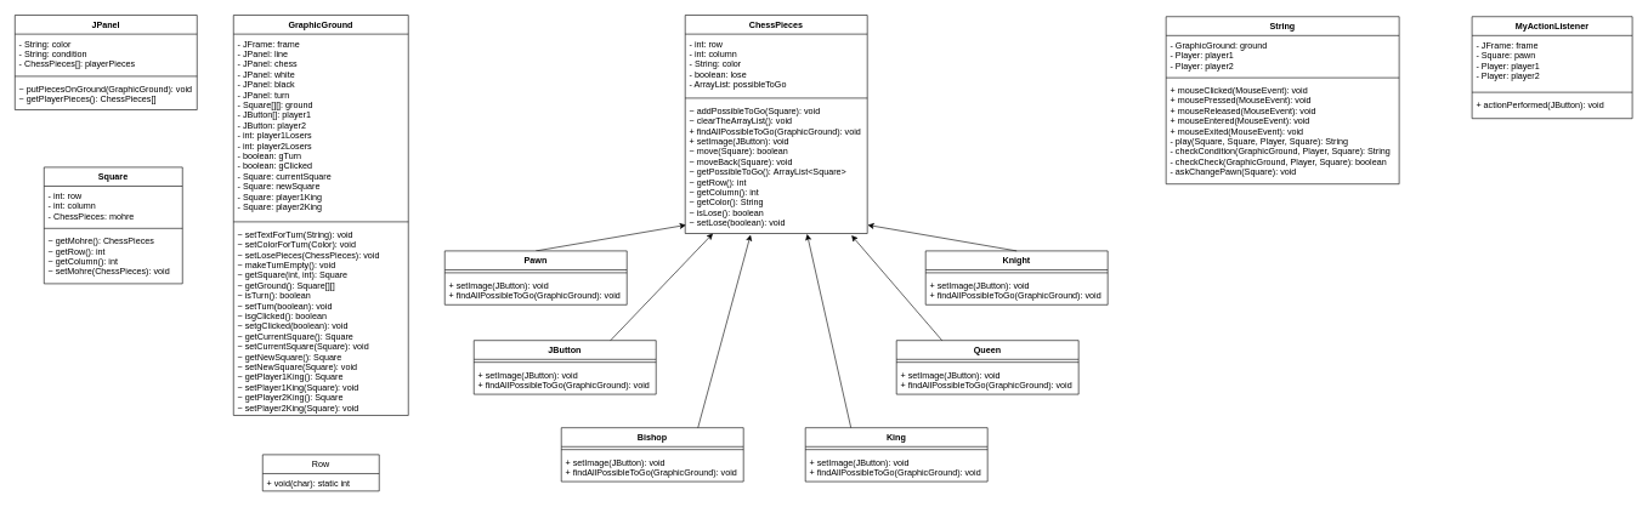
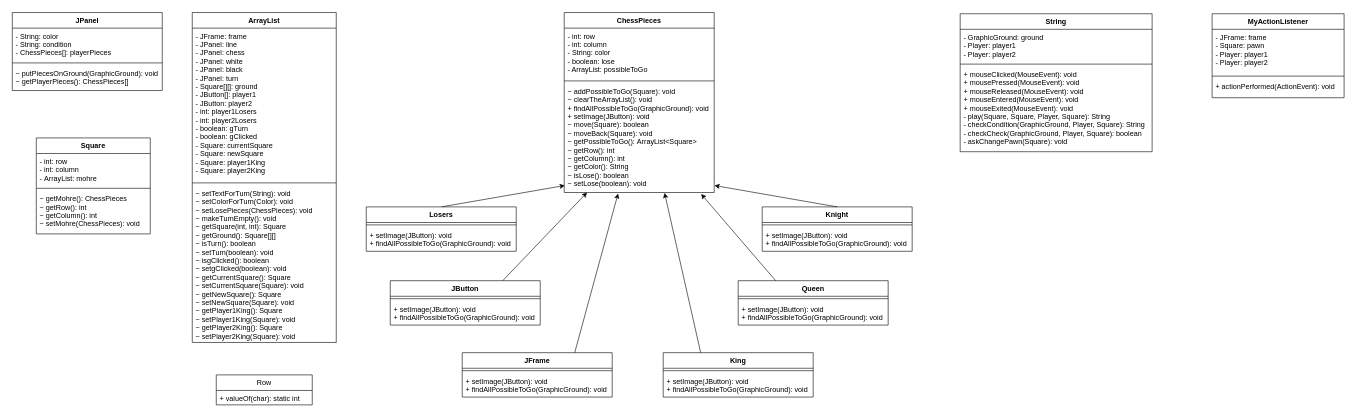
  <mxCell id="0" />
  <mxCell id="1" parent="0" />
  <mxCell id="2" value="ChessPieces" style="swimlane;fontStyle=1;align=center;verticalAlign=top;childLayout=stackLayout;horizontal=1;startSize=26;horizontalStack=0;resizeParent=1;resizeParentMax=0;resizeLast=0;collapsible=1;marginBottom=0;" parent="1" vertex="1"><mxGeometry x="940" y="20" width="250" height="300" as="geometry" /></mxCell>
  <mxCell id="3" value="- int: row&#10;- int: column&#10;- String: color&#10;- boolean: lose&#10;- ArrayList: possibleToGo&#10;" style="text;strokeColor=none;fillColor=none;align=left;verticalAlign=top;spacingLeft=4;spacingRight=4;overflow=hidden;rotatable=0;points=[[0,0.5],[1,0.5]];portConstraint=eastwest;" parent="2" vertex="1"><mxGeometry y="26" width="250" height="84" as="geometry" /></mxCell>
  <mxCell id="4" value="" style="line;strokeWidth=1;fillColor=none;align=left;verticalAlign=middle;spacingTop=-1;spacingLeft=3;spacingRight=3;rotatable=0;labelPosition=right;points=[];portConstraint=eastwest;" parent="2" vertex="1"><mxGeometry y="110" width="250" height="8" as="geometry" /></mxCell>
  <mxCell id="5" value="~ addPossibleToGo(Square): void&#10;~ clearTheArrayList(): void&#10;+ findAllPossibleToGo(GraphicGround): void&#10;+ setImage(JButton): void&#10;~ move(Square): boolean&#10;~ moveBack(Square): void&#10;~ getPossibleToGo(): ArrayList&lt;Square&gt;&#10;~ getRow(): int&#10;~ getColumn(): int&#10;~ getColor(): String&#10;~ isLose(): boolean&#10;~ setLose(boolean): void&#10;" style="text;strokeColor=none;fillColor=none;align=left;verticalAlign=top;spacingLeft=4;spacingRight=4;overflow=hidden;rotatable=0;points=[[0,0.5],[1,0.5]];portConstraint=eastwest;fontStyle=0" parent="2" vertex="1"><mxGeometry y="118" width="250" height="182" as="geometry" /></mxCell>
  <mxCell id="6" value="" style="endArrow=classic;html=1;entryX=0.004;entryY=0.936;entryDx=0;entryDy=0;entryPerimeter=0;exitX=0.5;exitY=0;exitDx=0;exitDy=0;" parent="1" source="7" target="5" edge="1"><mxGeometry width="50" height="50" relative="1" as="geometry"><mxPoint x="759" y="426" as="sourcePoint" /><mxPoint x="960" y="384" as="targetPoint" /></mxGeometry></mxCell>
- <mxCell id="7" value="Pawn" style="swimlane;fontStyle=1;align=center;verticalAlign=top;childLayout=stackLayout;horizontal=1;startSize=26;horizontalStack=0;resizeParent=1;resizeParentMax=0;resizeLast=0;collapsible=1;marginBottom=0;" parent="1" vertex="1"><mxGeometry x="610" y="344" width="250" height="74" as="geometry" /></mxCell>
+ <mxCell id="7" value="Losers" style="swimlane;fontStyle=1;align=center;verticalAlign=top;childLayout=stackLayout;horizontal=1;startSize=26;horizontalStack=0;resizeParent=1;resizeParentMax=0;resizeLast=0;collapsible=1;marginBottom=0;" parent="1" vertex="1"><mxGeometry x="610" y="344" width="250" height="74" as="geometry" /></mxCell>
  <mxCell id="8" value="" style="line;strokeWidth=1;fillColor=none;align=left;verticalAlign=middle;spacingTop=-1;spacingLeft=3;spacingRight=3;rotatable=0;labelPosition=right;points=[];portConstraint=eastwest;" parent="7" vertex="1"><mxGeometry y="26" width="250" height="8" as="geometry" /></mxCell>
  <mxCell id="9" value="+ setImage(JButton): void&#10;+ findAllPossibleToGo(GraphicGround): void" style="text;strokeColor=none;fillColor=none;align=left;verticalAlign=top;spacingLeft=4;spacingRight=4;overflow=hidden;rotatable=0;points=[[0,0.5],[1,0.5]];portConstraint=eastwest;" parent="7" vertex="1"><mxGeometry y="34" width="250" height="40" as="geometry" /></mxCell>
  <mxCell id="10" value="JButton" style="swimlane;fontStyle=1;align=center;verticalAlign=top;childLayout=stackLayout;horizontal=1;startSize=26;horizontalStack=0;resizeParent=1;resizeParentMax=0;resizeLast=0;collapsible=1;marginBottom=0;" parent="1" vertex="1"><mxGeometry x="650" y="467" width="250" height="74" as="geometry" /></mxCell>
  <mxCell id="11" value="" style="line;strokeWidth=1;fillColor=none;align=left;verticalAlign=middle;spacingTop=-1;spacingLeft=3;spacingRight=3;rotatable=0;labelPosition=right;points=[];portConstraint=eastwest;" parent="10" vertex="1"><mxGeometry y="26" width="250" height="8" as="geometry" /></mxCell>
  <mxCell id="12" value="+ setImage(JButton): void&#10;+ findAllPossibleToGo(GraphicGround): void" style="text;strokeColor=none;fillColor=none;align=left;verticalAlign=top;spacingLeft=4;spacingRight=4;overflow=hidden;rotatable=0;points=[[0,0.5],[1,0.5]];portConstraint=eastwest;" parent="10" vertex="1"><mxGeometry y="34" width="250" height="40" as="geometry" /></mxCell>
  <mxCell id="13" value="" style="endArrow=classic;html=1;exitX=0.75;exitY=0;exitDx=0;exitDy=0;" parent="1" source="10" target="5" edge="1"><mxGeometry width="50" height="50" relative="1" as="geometry"><mxPoint x="670" y="704" as="sourcePoint" /><mxPoint x="980" y="297" as="targetPoint" /></mxGeometry></mxCell>
  <mxCell id="14" value="Knight" style="swimlane;fontStyle=1;align=center;verticalAlign=top;childLayout=stackLayout;horizontal=1;startSize=26;horizontalStack=0;resizeParent=1;resizeParentMax=0;resizeLast=0;collapsible=1;marginBottom=0;" parent="1" vertex="1"><mxGeometry x="1270" y="344" width="250" height="74" as="geometry" /></mxCell>
  <mxCell id="15" value="" style="line;strokeWidth=1;fillColor=none;align=left;verticalAlign=middle;spacingTop=-1;spacingLeft=3;spacingRight=3;rotatable=0;labelPosition=right;points=[];portConstraint=eastwest;" parent="14" vertex="1"><mxGeometry y="26" width="250" height="8" as="geometry" /></mxCell>
  <mxCell id="16" value="+ setImage(JButton): void&#10;+ findAllPossibleToGo(GraphicGround): void" style="text;strokeColor=none;fillColor=none;align=left;verticalAlign=top;spacingLeft=4;spacingRight=4;overflow=hidden;rotatable=0;points=[[0,0.5],[1,0.5]];portConstraint=eastwest;" parent="14" vertex="1"><mxGeometry y="34" width="250" height="40" as="geometry" /></mxCell>
  <mxCell id="17" value="" style="endArrow=classic;html=1;entryX=1.002;entryY=0.936;entryDx=0;entryDy=0;entryPerimeter=0;exitX=0.5;exitY=0;exitDx=0;exitDy=0;" parent="1" source="14" target="5" edge="1"><mxGeometry width="50" height="50" relative="1" as="geometry"><mxPoint x="670" y="714" as="sourcePoint" /><mxPoint x="720" y="664" as="targetPoint" /></mxGeometry></mxCell>
- <mxCell id="18" value="Bishop" style="swimlane;fontStyle=1;align=center;verticalAlign=top;childLayout=stackLayout;horizontal=1;startSize=26;horizontalStack=0;resizeParent=1;resizeParentMax=0;resizeLast=0;collapsible=1;marginBottom=0;" parent="1" vertex="1"><mxGeometry x="770" y="587" width="250" height="74" as="geometry" /></mxCell>
+ <mxCell id="18" value="JFrame" style="swimlane;fontStyle=1;align=center;verticalAlign=top;childLayout=stackLayout;horizontal=1;startSize=26;horizontalStack=0;resizeParent=1;resizeParentMax=0;resizeLast=0;collapsible=1;marginBottom=0;" parent="1" vertex="1"><mxGeometry x="770" y="587" width="250" height="74" as="geometry" /></mxCell>
  <mxCell id="19" value="" style="line;strokeWidth=1;fillColor=none;align=left;verticalAlign=middle;spacingTop=-1;spacingLeft=3;spacingRight=3;rotatable=0;labelPosition=right;points=[];portConstraint=eastwest;" parent="18" vertex="1"><mxGeometry y="26" width="250" height="8" as="geometry" /></mxCell>
  <mxCell id="20" value="+ setImage(JButton): void&#10;+ findAllPossibleToGo(GraphicGround): void" style="text;strokeColor=none;fillColor=none;align=left;verticalAlign=top;spacingLeft=4;spacingRight=4;overflow=hidden;rotatable=0;points=[[0,0.5],[1,0.5]];portConstraint=eastwest;" parent="18" vertex="1"><mxGeometry y="34" width="250" height="40" as="geometry" /></mxCell>
  <mxCell id="21" value="" style="endArrow=classic;html=1;entryX=0.359;entryY=1.01;entryDx=0;entryDy=0;entryPerimeter=0;exitX=0.75;exitY=0;exitDx=0;exitDy=0;" parent="1" target="5" edge="1" source="18"><mxGeometry width="50" height="50" relative="1" as="geometry"><mxPoint x="1000" y="654" as="sourcePoint" /><mxPoint x="720" y="764" as="targetPoint" /></mxGeometry></mxCell>
  <mxCell id="22" value="Queen" style="swimlane;fontStyle=1;align=center;verticalAlign=top;childLayout=stackLayout;horizontal=1;startSize=26;horizontalStack=0;resizeParent=1;resizeParentMax=0;resizeLast=0;collapsible=1;marginBottom=0;" parent="1" vertex="1"><mxGeometry x="1230" y="467" width="250" height="74" as="geometry" /></mxCell>
  <mxCell id="23" value="" style="line;strokeWidth=1;fillColor=none;align=left;verticalAlign=middle;spacingTop=-1;spacingLeft=3;spacingRight=3;rotatable=0;labelPosition=right;points=[];portConstraint=eastwest;" parent="22" vertex="1"><mxGeometry y="26" width="250" height="8" as="geometry" /></mxCell>
  <mxCell id="24" value="+ setImage(JButton): void&#10;+ findAllPossibleToGo(GraphicGround): void" style="text;strokeColor=none;fillColor=none;align=left;verticalAlign=top;spacingLeft=4;spacingRight=4;overflow=hidden;rotatable=0;points=[[0,0.5],[1,0.5]];portConstraint=eastwest;" parent="22" vertex="1"><mxGeometry y="34" width="250" height="40" as="geometry" /></mxCell>
  <mxCell id="25" value="" style="endArrow=classic;html=1;exitX=0.25;exitY=0;exitDx=0;exitDy=0;entryX=0.913;entryY=1.014;entryDx=0;entryDy=0;entryPerimeter=0;" parent="1" source="22" target="5" edge="1"><mxGeometry width="50" height="50" relative="1" as="geometry"><mxPoint x="670" y="814" as="sourcePoint" /><mxPoint x="1155" y="296" as="targetPoint" /></mxGeometry></mxCell>
  <mxCell id="26" value="King" style="swimlane;fontStyle=1;align=center;verticalAlign=top;childLayout=stackLayout;horizontal=1;startSize=26;horizontalStack=0;resizeParent=1;resizeParentMax=0;resizeLast=0;collapsible=1;marginBottom=0;" parent="1" vertex="1"><mxGeometry x="1105" y="587" width="250" height="74" as="geometry" /></mxCell>
  <mxCell id="27" value="" style="line;strokeWidth=1;fillColor=none;align=left;verticalAlign=middle;spacingTop=-1;spacingLeft=3;spacingRight=3;rotatable=0;labelPosition=right;points=[];portConstraint=eastwest;" parent="26" vertex="1"><mxGeometry y="26" width="250" height="8" as="geometry" /></mxCell>
  <mxCell id="28" value="+ setImage(JButton): void&#10;+ findAllPossibleToGo(GraphicGround): void" style="text;strokeColor=none;fillColor=none;align=left;verticalAlign=top;spacingLeft=4;spacingRight=4;overflow=hidden;rotatable=0;points=[[0,0.5],[1,0.5]];portConstraint=eastwest;" parent="26" vertex="1"><mxGeometry y="34" width="250" height="40" as="geometry" /></mxCell>
  <mxCell id="29" value="" style="endArrow=classic;html=1;exitX=0.25;exitY=0;exitDx=0;exitDy=0;entryX=0.669;entryY=1.004;entryDx=0;entryDy=0;entryPerimeter=0;" parent="1" source="26" target="5" edge="1"><mxGeometry width="50" height="50" relative="1" as="geometry"><mxPoint x="670" y="814" as="sourcePoint" /><mxPoint x="1101" y="297" as="targetPoint" /></mxGeometry></mxCell>
  <mxCell id="30" value="JPanel" style="swimlane;fontStyle=1;align=center;verticalAlign=top;childLayout=stackLayout;horizontal=1;startSize=26;horizontalStack=0;resizeParent=1;resizeParentMax=0;resizeLast=0;collapsible=1;marginBottom=0;" parent="1" vertex="1"><mxGeometry x="20" y="20" width="250" height="130" as="geometry" /></mxCell>
  <mxCell id="31" value="- String: color&#10;- String: condition&#10;- ChessPieces[]: playerPieces" style="text;strokeColor=none;fillColor=none;align=left;verticalAlign=top;spacingLeft=4;spacingRight=4;overflow=hidden;rotatable=0;points=[[0,0.5],[1,0.5]];portConstraint=eastwest;" parent="30" vertex="1"><mxGeometry y="26" width="250" height="54" as="geometry" /></mxCell>
  <mxCell id="32" value="" style="line;strokeWidth=1;fillColor=none;align=left;verticalAlign=middle;spacingTop=-1;spacingLeft=3;spacingRight=3;rotatable=0;labelPosition=right;points=[];portConstraint=eastwest;" parent="30" vertex="1"><mxGeometry y="80" width="250" height="8" as="geometry" /></mxCell>
  <mxCell id="33" value="~ putPiecesOnGround(GraphicGround): void&#10;~ getPlayerPieces(): ChessPieces[]" style="text;strokeColor=none;fillColor=none;align=left;verticalAlign=top;spacingLeft=4;spacingRight=4;overflow=hidden;rotatable=0;points=[[0,0.5],[1,0.5]];portConstraint=eastwest;" parent="30" vertex="1"><mxGeometry y="88" width="250" height="42" as="geometry" /></mxCell>
  <mxCell id="34" value="String" style="swimlane;fontStyle=1;align=center;verticalAlign=top;childLayout=stackLayout;horizontal=1;startSize=26;horizontalStack=0;resizeParent=1;resizeParentMax=0;resizeLast=0;collapsible=1;marginBottom=0;" parent="1" vertex="1"><mxGeometry x="1600" y="22" width="320" height="230" as="geometry" /></mxCell>
  <mxCell id="35" value="- GraphicGround: ground&#10;- Player: player1&#10;- Player: player2&#10;" style="text;strokeColor=none;fillColor=none;align=left;verticalAlign=top;spacingLeft=4;spacingRight=4;overflow=hidden;rotatable=0;points=[[0,0.5],[1,0.5]];portConstraint=eastwest;" parent="34" vertex="1"><mxGeometry y="26" width="320" height="54" as="geometry" /></mxCell>
  <mxCell id="36" value="" style="line;strokeWidth=1;fillColor=none;align=left;verticalAlign=middle;spacingTop=-1;spacingLeft=3;spacingRight=3;rotatable=0;labelPosition=right;points=[];portConstraint=eastwest;" parent="34" vertex="1"><mxGeometry y="80" width="320" height="8" as="geometry" /></mxCell>
  <mxCell id="37" value="+ mouseClicked(MouseEvent): void&#10;+ mousePressed(MouseEvent): void&#10;+ mouseReleased(MouseEvent): void&#10;+ mouseEntered(MouseEvent): void&#10;+ mouseExited(MouseEvent): void&#10;- play(Square, Square, Player, Square): String&#10;- checkCondition(GraphicGround, Player, Square): String&#10;- checkCheck(GraphicGround, Player, Square): boolean&#10;- askChangePawn(Square): void&#10;" style="text;strokeColor=none;fillColor=none;align=left;verticalAlign=top;spacingLeft=4;spacingRight=4;overflow=hidden;rotatable=0;points=[[0,0.5],[1,0.5]];portConstraint=eastwest;" parent="34" vertex="1"><mxGeometry y="88" width="320" height="142" as="geometry" /></mxCell>
- <mxCell id="38" value="GraphicGround" style="swimlane;fontStyle=1;align=center;verticalAlign=top;childLayout=stackLayout;horizontal=1;startSize=26;horizontalStack=0;resizeParent=1;resizeParentMax=0;resizeLast=0;collapsible=1;marginBottom=0;" parent="1" vertex="1"><mxGeometry x="320" y="20" width="240" height="550" as="geometry" /></mxCell>
+ <mxCell id="38" value="ArrayList" style="swimlane;fontStyle=1;align=center;verticalAlign=top;childLayout=stackLayout;horizontal=1;startSize=26;horizontalStack=0;resizeParent=1;resizeParentMax=0;resizeLast=0;collapsible=1;marginBottom=0;" parent="1" vertex="1"><mxGeometry x="320" y="20" width="240" height="550" as="geometry" /></mxCell>
  <mxCell id="39" value="- JFrame: frame&#10;- JPanel: line&#10;- JPanel: chess&#10;- JPanel: white&#10;- JPanel: black&#10;- JPanel: turn&#10;- Square[][]: ground&#10;- JButton[]: player1&#10;- JButton: player2&#10;- int: player1Losers&#10;- int: player2Losers&#10;- boolean: gTurn&#10;- boolean: gClicked&#10;- Square: currentSquare&#10;- Square: newSquare&#10;- Square: player1King&#10;- Square: player2King" style="text;strokeColor=none;fillColor=none;align=left;verticalAlign=top;spacingLeft=4;spacingRight=4;overflow=hidden;rotatable=0;points=[[0,0.5],[1,0.5]];portConstraint=eastwest;" parent="38" vertex="1"><mxGeometry y="26" width="240" height="254" as="geometry" /></mxCell>
  <mxCell id="40" value="" style="line;strokeWidth=1;fillColor=none;align=left;verticalAlign=middle;spacingTop=-1;spacingLeft=3;spacingRight=3;rotatable=0;labelPosition=right;points=[];portConstraint=eastwest;" parent="38" vertex="1"><mxGeometry y="280" width="240" height="8" as="geometry" /></mxCell>
  <mxCell id="41" value="~ setTextForTurn(String): void&#10;~ setColorForTurn(Color): void&#10;~ setLosePieces(ChessPieces): void&#10;~ makeTurnEmpty(): void&#10;~ getSquare(int, int): Square&#10;~ getGround(): Square[][]&#10;~ isTurn(): boolean&#10;~ setTurn(boolean): void&#10;~ isgClicked(): boolean&#10;~ setgClicked(boolean): void&#10;~ getCurrentSquare(): Square&#10;~ setCurrentSquare(Square): void&#10;~ getNewSquare(): Square&#10;~ setNewSquare(Square): void&#10;~ getPlayer1King(): Square&#10;~ setPlayer1King(Square): void&#10;~ getPlayer2King(): Square&#10;~ setPlayer2King(Square): void" style="text;strokeColor=none;fillColor=none;align=left;verticalAlign=top;spacingLeft=4;spacingRight=4;overflow=hidden;rotatable=0;points=[[0,0.5],[1,0.5]];portConstraint=eastwest;" parent="38" vertex="1"><mxGeometry y="288" width="240" height="262" as="geometry" /></mxCell>
  <mxCell id="42" value="Square" style="swimlane;fontStyle=1;align=center;verticalAlign=top;childLayout=stackLayout;horizontal=1;startSize=26;horizontalStack=0;resizeParent=1;resizeParentMax=0;resizeLast=0;collapsible=1;marginBottom=0;" parent="1" vertex="1"><mxGeometry x="60" y="229" width="190" height="160" as="geometry" /></mxCell>
- <mxCell id="43" value="- int: row&#10;- int: column&#10;- ChessPieces: mohre" style="text;strokeColor=none;fillColor=none;align=left;verticalAlign=top;spacingLeft=4;spacingRight=4;overflow=hidden;rotatable=0;points=[[0,0.5],[1,0.5]];portConstraint=eastwest;" parent="42" vertex="1"><mxGeometry y="26" width="190" height="54" as="geometry" /></mxCell>
+ <mxCell id="43" value="- int: row&#10;- int: column&#10;- ArrayList: mohre" style="text;strokeColor=none;fillColor=none;align=left;verticalAlign=top;spacingLeft=4;spacingRight=4;overflow=hidden;rotatable=0;points=[[0,0.5],[1,0.5]];portConstraint=eastwest;" parent="42" vertex="1"><mxGeometry y="26" width="190" height="54" as="geometry" /></mxCell>
  <mxCell id="44" value="" style="line;strokeWidth=1;fillColor=none;align=left;verticalAlign=middle;spacingTop=-1;spacingLeft=3;spacingRight=3;rotatable=0;labelPosition=right;points=[];portConstraint=eastwest;" parent="42" vertex="1"><mxGeometry y="80" width="190" height="8" as="geometry" /></mxCell>
  <mxCell id="45" value="~ getMohre(): ChessPieces&#10;~ getRow(): int&#10;~ getColumn(): int&#10;~ setMohre(ChessPieces): void&#10;" style="text;strokeColor=none;fillColor=none;align=left;verticalAlign=top;spacingLeft=4;spacingRight=4;overflow=hidden;rotatable=0;points=[[0,0.5],[1,0.5]];portConstraint=eastwest;" parent="42" vertex="1"><mxGeometry y="88" width="190" height="72" as="geometry" /></mxCell>
  <mxCell id="46" value="MyActionListener" style="swimlane;fontStyle=1;align=center;verticalAlign=top;childLayout=stackLayout;horizontal=1;startSize=26;horizontalStack=0;resizeParent=1;resizeParentMax=0;resizeLast=0;collapsible=1;marginBottom=0;" vertex="1" parent="1"><mxGeometry x="2020" y="22" width="220" height="140" as="geometry" /></mxCell>
  <mxCell id="47" value="- JFrame: frame&#10;- Square: pawn&#10;- Player: player1&#10;- Player: player2&#10;" style="text;strokeColor=none;fillColor=none;align=left;verticalAlign=top;spacingLeft=4;spacingRight=4;overflow=hidden;rotatable=0;points=[[0,0.5],[1,0.5]];portConstraint=eastwest;" vertex="1" parent="46"><mxGeometry y="26" width="220" height="74" as="geometry" /></mxCell>
  <mxCell id="48" value="" style="line;strokeWidth=1;fillColor=none;align=left;verticalAlign=middle;spacingTop=-1;spacingLeft=3;spacingRight=3;rotatable=0;labelPosition=right;points=[];portConstraint=eastwest;" vertex="1" parent="46"><mxGeometry y="100" width="220" height="8" as="geometry" /></mxCell>
- <mxCell id="49" value="+ actionPerformed(JButton): void&#10;" style="text;strokeColor=none;fillColor=none;align=left;verticalAlign=top;spacingLeft=4;spacingRight=4;overflow=hidden;rotatable=0;points=[[0,0.5],[1,0.5]];portConstraint=eastwest;" vertex="1" parent="46"><mxGeometry y="108" width="220" height="32" as="geometry" /></mxCell>
+ <mxCell id="49" value="+ actionPerformed(ActionEvent): void&#10;" style="text;strokeColor=none;fillColor=none;align=left;verticalAlign=top;spacingLeft=4;spacingRight=4;overflow=hidden;rotatable=0;points=[[0,0.5],[1,0.5]];portConstraint=eastwest;" vertex="1" parent="46"><mxGeometry y="108" width="220" height="32" as="geometry" /></mxCell>
  <mxCell id="50" value="Row" style="swimlane;fontStyle=0;childLayout=stackLayout;horizontal=1;startSize=26;fillColor=none;horizontalStack=0;resizeParent=1;resizeParentMax=0;resizeLast=0;collapsible=1;marginBottom=0;" vertex="1" parent="1"><mxGeometry x="360" y="624" width="160" height="50" as="geometry" /></mxCell>
- <mxCell id="51" value="+ void(char): static int " style="text;strokeColor=none;fillColor=none;align=left;verticalAlign=top;spacingLeft=4;spacingRight=4;overflow=hidden;rotatable=0;points=[[0,0.5],[1,0.5]];portConstraint=eastwest;" vertex="1" parent="50"><mxGeometry y="26" width="160" height="24" as="geometry" /></mxCell>
+ <mxCell id="51" value="+ valueOf(char): static int " style="text;strokeColor=none;fillColor=none;align=left;verticalAlign=top;spacingLeft=4;spacingRight=4;overflow=hidden;rotatable=0;points=[[0,0.5],[1,0.5]];portConstraint=eastwest;" vertex="1" parent="50"><mxGeometry y="26" width="160" height="24" as="geometry" /></mxCell>
